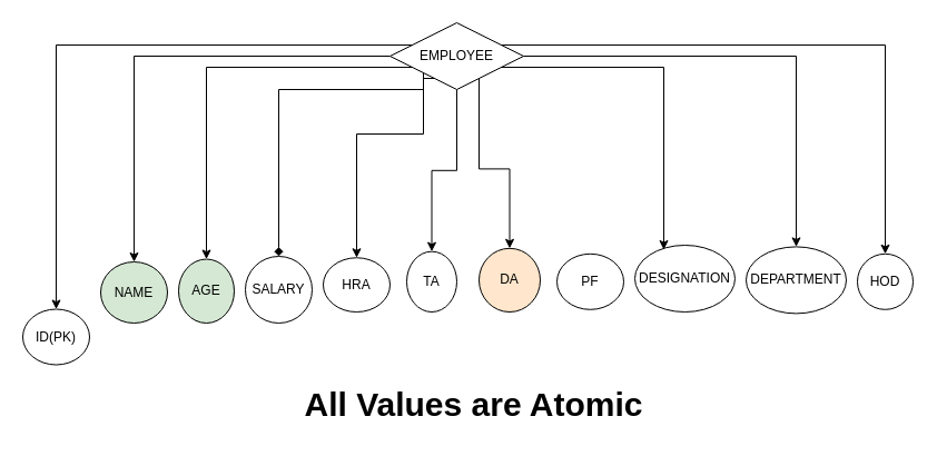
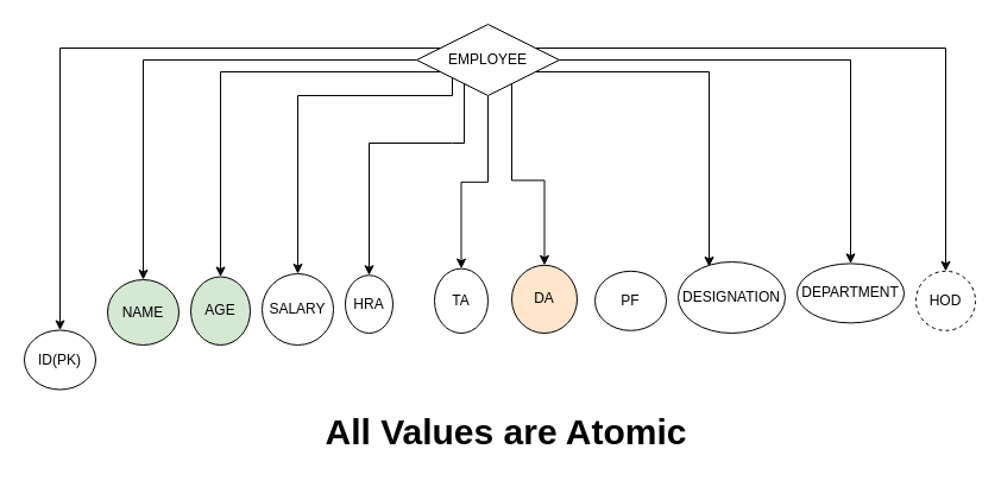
  <mxCell id="0" />
  <mxCell id="1" parent="0" />
  <mxCell id="2" style="edgeStyle=orthogonalEdgeStyle;rounded=0;orthogonalLoop=1;jettySize=auto;html=1;entryX=0.5;entryY=0;entryDx=0;entryDy=0;" edge="1" parent="1" source="10" target="17"><mxGeometry relative="1" as="geometry" /></mxCell>
  <mxCell id="3" style="edgeStyle=orthogonalEdgeStyle;rounded=0;orthogonalLoop=1;jettySize=auto;html=1;exitX=0.75;exitY=1;exitDx=0;exitDy=0;entryX=0.5;entryY=0;entryDx=0;entryDy=0;" edge="1" parent="1" source="10" target="18"><mxGeometry relative="1" as="geometry" /></mxCell>
  <mxCell id="4" style="edgeStyle=orthogonalEdgeStyle;rounded=0;orthogonalLoop=1;jettySize=auto;html=1;exitX=1;exitY=0.25;exitDx=0;exitDy=0;entryX=0.5;entryY=0;entryDx=0;entryDy=0;" edge="1" parent="1" source="10" target="21"><mxGeometry relative="1" as="geometry" /></mxCell>
  <mxCell id="5" style="edgeStyle=orthogonalEdgeStyle;rounded=0;orthogonalLoop=1;jettySize=auto;html=1;exitX=0.25;exitY=1;exitDx=0;exitDy=0;entryX=0.5;entryY=0;entryDx=0;entryDy=0;" edge="1" parent="1" source="10" target="16"><mxGeometry relative="1" as="geometry"><Array as="points"><mxPoint x="380" y="120" /><mxPoint x="320" y="120" /></Array></mxGeometry></mxCell>
- <mxCell id="6" style="edgeStyle=orthogonalEdgeStyle;rounded=0;orthogonalLoop=1;jettySize=auto;html=1;exitX=0;exitY=1;exitDx=0;exitDy=0;entryX=0.5;entryY=0;entryDx=0;entryDy=0;endArrow=diamond;" edge="1" parent="1" source="10" target="15"><mxGeometry relative="1" as="geometry"><Array as="points"><mxPoint x="250" y="80" /></Array></mxGeometry></mxCell>
+ <mxCell id="6" style="edgeStyle=orthogonalEdgeStyle;rounded=0;orthogonalLoop=1;jettySize=auto;html=1;exitX=0;exitY=1;exitDx=0;exitDy=0;entryX=0.5;entryY=0;entryDx=0;entryDy=0;" edge="1" parent="1" source="10" target="15"><mxGeometry relative="1" as="geometry"><Array as="points"><mxPoint x="250" y="80" /></Array></mxGeometry></mxCell>
  <mxCell id="7" style="edgeStyle=orthogonalEdgeStyle;rounded=0;orthogonalLoop=1;jettySize=auto;html=1;exitX=0;exitY=0.75;exitDx=0;exitDy=0;entryX=0.5;entryY=0;entryDx=0;entryDy=0;" edge="1" parent="1" source="10" target="14"><mxGeometry relative="1" as="geometry" /></mxCell>
  <mxCell id="8" style="edgeStyle=orthogonalEdgeStyle;rounded=0;orthogonalLoop=1;jettySize=auto;html=1;exitX=0;exitY=0.5;exitDx=0;exitDy=0;entryX=0.5;entryY=0;entryDx=0;entryDy=0;" edge="1" parent="1" source="10" target="13"><mxGeometry relative="1" as="geometry" /></mxCell>
  <mxCell id="9" style="edgeStyle=orthogonalEdgeStyle;rounded=0;orthogonalLoop=1;jettySize=auto;html=1;exitX=0;exitY=0.25;exitDx=0;exitDy=0;" edge="1" parent="1" source="10" target="11"><mxGeometry relative="1" as="geometry" /></mxCell>
  <mxCell id="10" value="EMPLOYEE" style="rhombus;whiteSpace=wrap;html=1;" vertex="1" parent="1"><mxGeometry x="350" y="20" width="120" height="60" as="geometry" /></mxCell>
  <mxCell id="11" value="ID(PK)" style="ellipse;whiteSpace=wrap;html=1;" vertex="1" parent="1"><mxGeometry x="20" y="277.5" width="60" height="50" as="geometry" /></mxCell>
  <mxCell id="12" value="PF" style="ellipse;whiteSpace=wrap;html=1;" vertex="1" parent="1"><mxGeometry x="500" y="227.81" width="60" height="50" as="geometry" /></mxCell>
  <mxCell id="13" value="NAME" style="ellipse;whiteSpace=wrap;html=1;fillColor=#d5e8d4;" vertex="1" parent="1"><mxGeometry x="90" y="235" width="60" height="55" as="geometry" /></mxCell>
  <mxCell id="14" value="AGE" style="ellipse;whiteSpace=wrap;html=1;fillColor=#d5e8d4;" vertex="1" parent="1"><mxGeometry x="160" y="232.5" width="50" height="57.5" as="geometry" /></mxCell>
  <mxCell id="15" value="SALARY" style="ellipse;whiteSpace=wrap;html=1;" vertex="1" parent="1"><mxGeometry x="220" y="230" width="60" height="60" as="geometry" /></mxCell>
- <mxCell id="16" value="HRA" style="ellipse;whiteSpace=wrap;html=1;" vertex="1" parent="1"><mxGeometry x="290" y="231.25" width="60" height="48.75" as="geometry" /></mxCell>
+ <mxCell id="16" value="HRA" style="ellipse;whiteSpace=wrap;html=1;" vertex="1" parent="1"><mxGeometry x="290" y="231.25" width="40" height="48.75" as="geometry" /></mxCell>
  <mxCell id="17" value="TA" style="ellipse;whiteSpace=wrap;html=1;" vertex="1" parent="1"><mxGeometry x="365" y="225.63" width="45" height="54.37" as="geometry" /></mxCell>
  <mxCell id="18" value="DA" style="ellipse;whiteSpace=wrap;html=1;fillColor=#ffe6cc;" vertex="1" parent="1"><mxGeometry x="430" y="222.81" width="55" height="57.19" as="geometry" /></mxCell>
  <mxCell id="19" value="DESIGNATION" style="ellipse;whiteSpace=wrap;html=1;" vertex="1" parent="1"><mxGeometry x="570" y="220" width="90" height="60" as="geometry" /></mxCell>
- <mxCell id="20" value="DEPARTMENT" style="ellipse;whiteSpace=wrap;html=1;" vertex="1" parent="1"><mxGeometry x="670" y="221.4" width="90" height="60" as="geometry" /></mxCell>
- <mxCell id="21" value="HOD" style="ellipse;whiteSpace=wrap;html=1;" vertex="1" parent="1"><mxGeometry x="770" y="227.81" width="50" height="50" as="geometry" /></mxCell>
+ <mxCell id="20" value="DEPARTMENT" style="ellipse;whiteSpace=wrap;html=1;" vertex="1" parent="1"><mxGeometry x="670" y="221.4" width="90" height="50" as="geometry" /></mxCell>
+ <mxCell id="21" value="HOD" style="ellipse;whiteSpace=wrap;html=1;dashed=1;" vertex="1" parent="1"><mxGeometry x="770" y="227.81" width="50" height="50" as="geometry" /></mxCell>
  <mxCell id="22" value="&lt;font style=&quot;font-size: 30px;&quot;&gt;&lt;b&gt;All Values are Atomic&lt;/b&gt;&lt;/font&gt;" style="text;html=1;align=center;verticalAlign=middle;resizable=0;points=[];autosize=1;strokeColor=none;fillColor=none;" vertex="1" parent="1"><mxGeometry x="260" y="338" width="330" height="50" as="geometry" /></mxCell>
  <mxCell id="23" style="edgeStyle=orthogonalEdgeStyle;rounded=0;orthogonalLoop=1;jettySize=auto;html=1;exitX=1;exitY=0.5;exitDx=0;exitDy=0;entryX=0.5;entryY=0;entryDx=0;entryDy=0;" edge="1" parent="1" source="10" target="20"><mxGeometry relative="1" as="geometry" /></mxCell>
  <mxCell id="24" style="edgeStyle=orthogonalEdgeStyle;rounded=0;orthogonalLoop=1;jettySize=auto;html=1;exitX=1;exitY=0.75;exitDx=0;exitDy=0;entryX=0.289;entryY=0.067;entryDx=0;entryDy=0;entryPerimeter=0;" edge="1" parent="1" source="10" target="19"><mxGeometry relative="1" as="geometry" /></mxCell>
